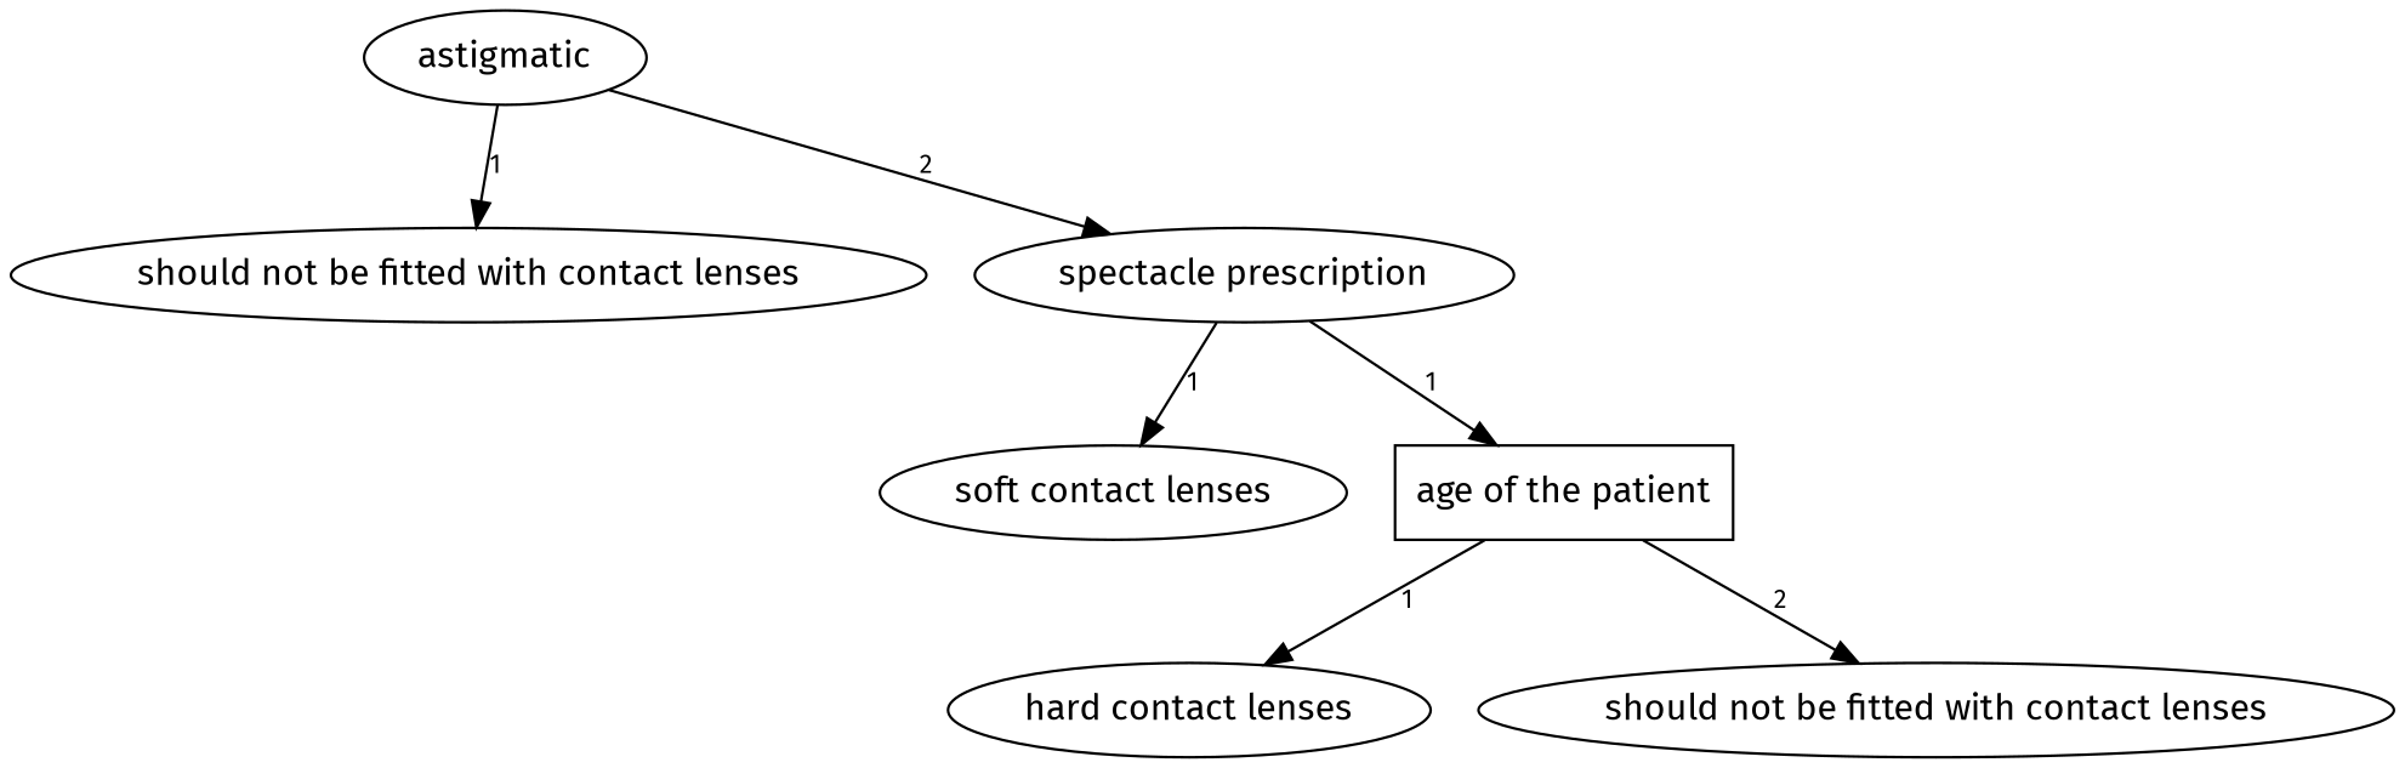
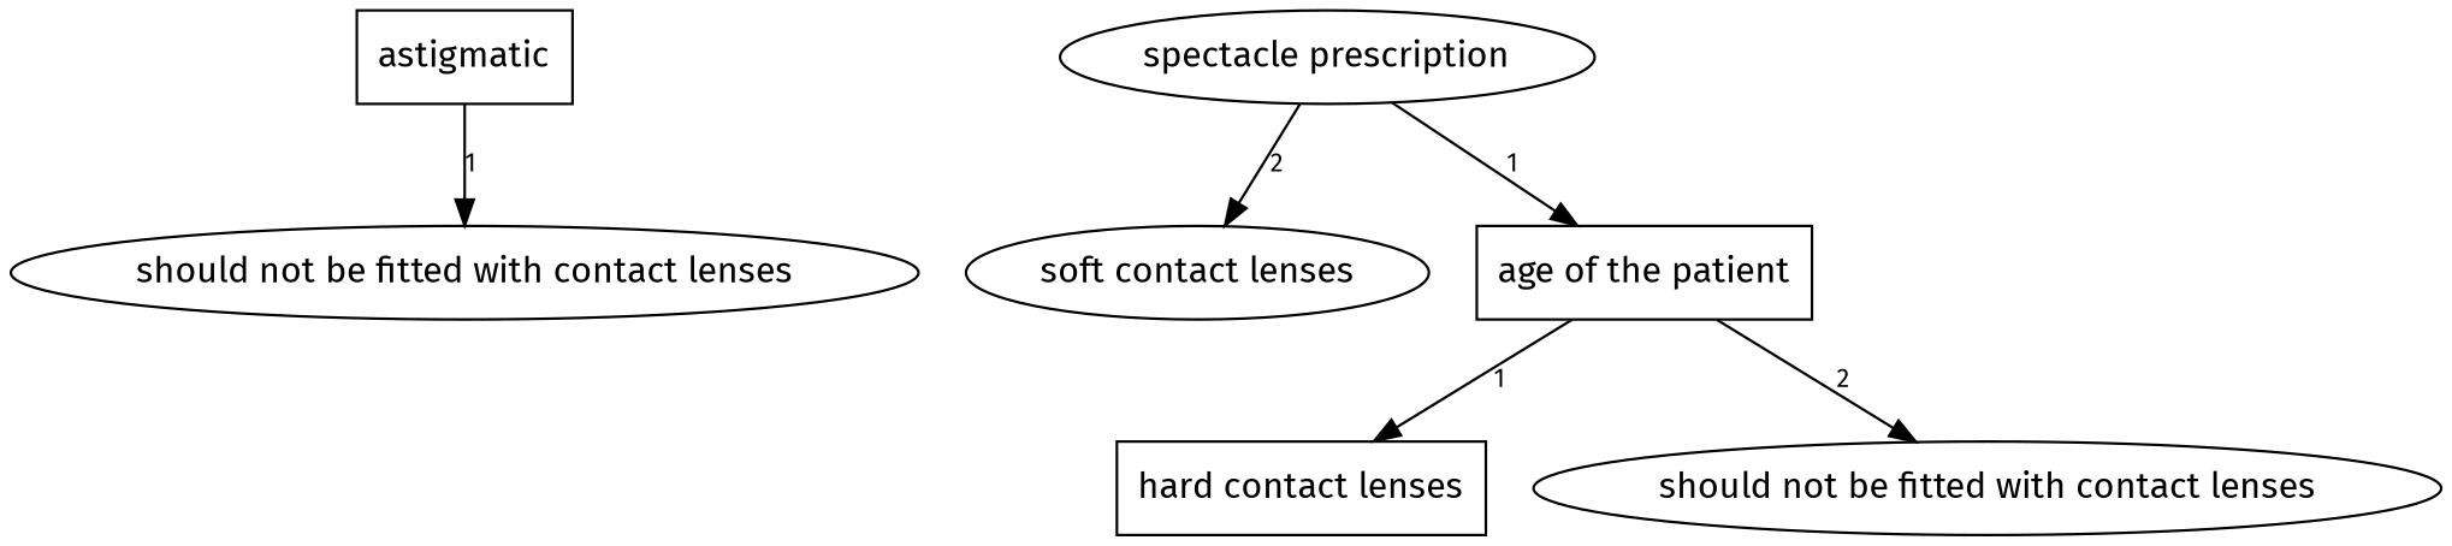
  digraph {
    fontname="Fira Sans"
    node [fontname="Fira Sans"]
    edge [fontname="Fira Sans" fontsize=10]
-   n1 [label=astigmatic shape=ellipse]
+   n1 [label=astigmatic shape=box]
    n2 [label="should not be fitted with contact lenses"]
    n3 [label="spectacle prescription" shape=ellipse]
    n4 [label="soft contact lenses"]
    n5 [label="age of the patient" shape=box]
-   n6 [label="hard contact lenses"]
+   n6 [label="hard contact lenses" shape=box]
    n7 [label="should not be fitted with contact lenses"]
    n1 -> n2 [label=1]
-   n1 -> n3 [label=2]
-   n3 -> n4 [label=1]
+   n3 -> n4 [label=2]
    n3 -> n5 [label=1]
    n5 -> n6 [label=1]
    n5 -> n7 [label=2]
  }
